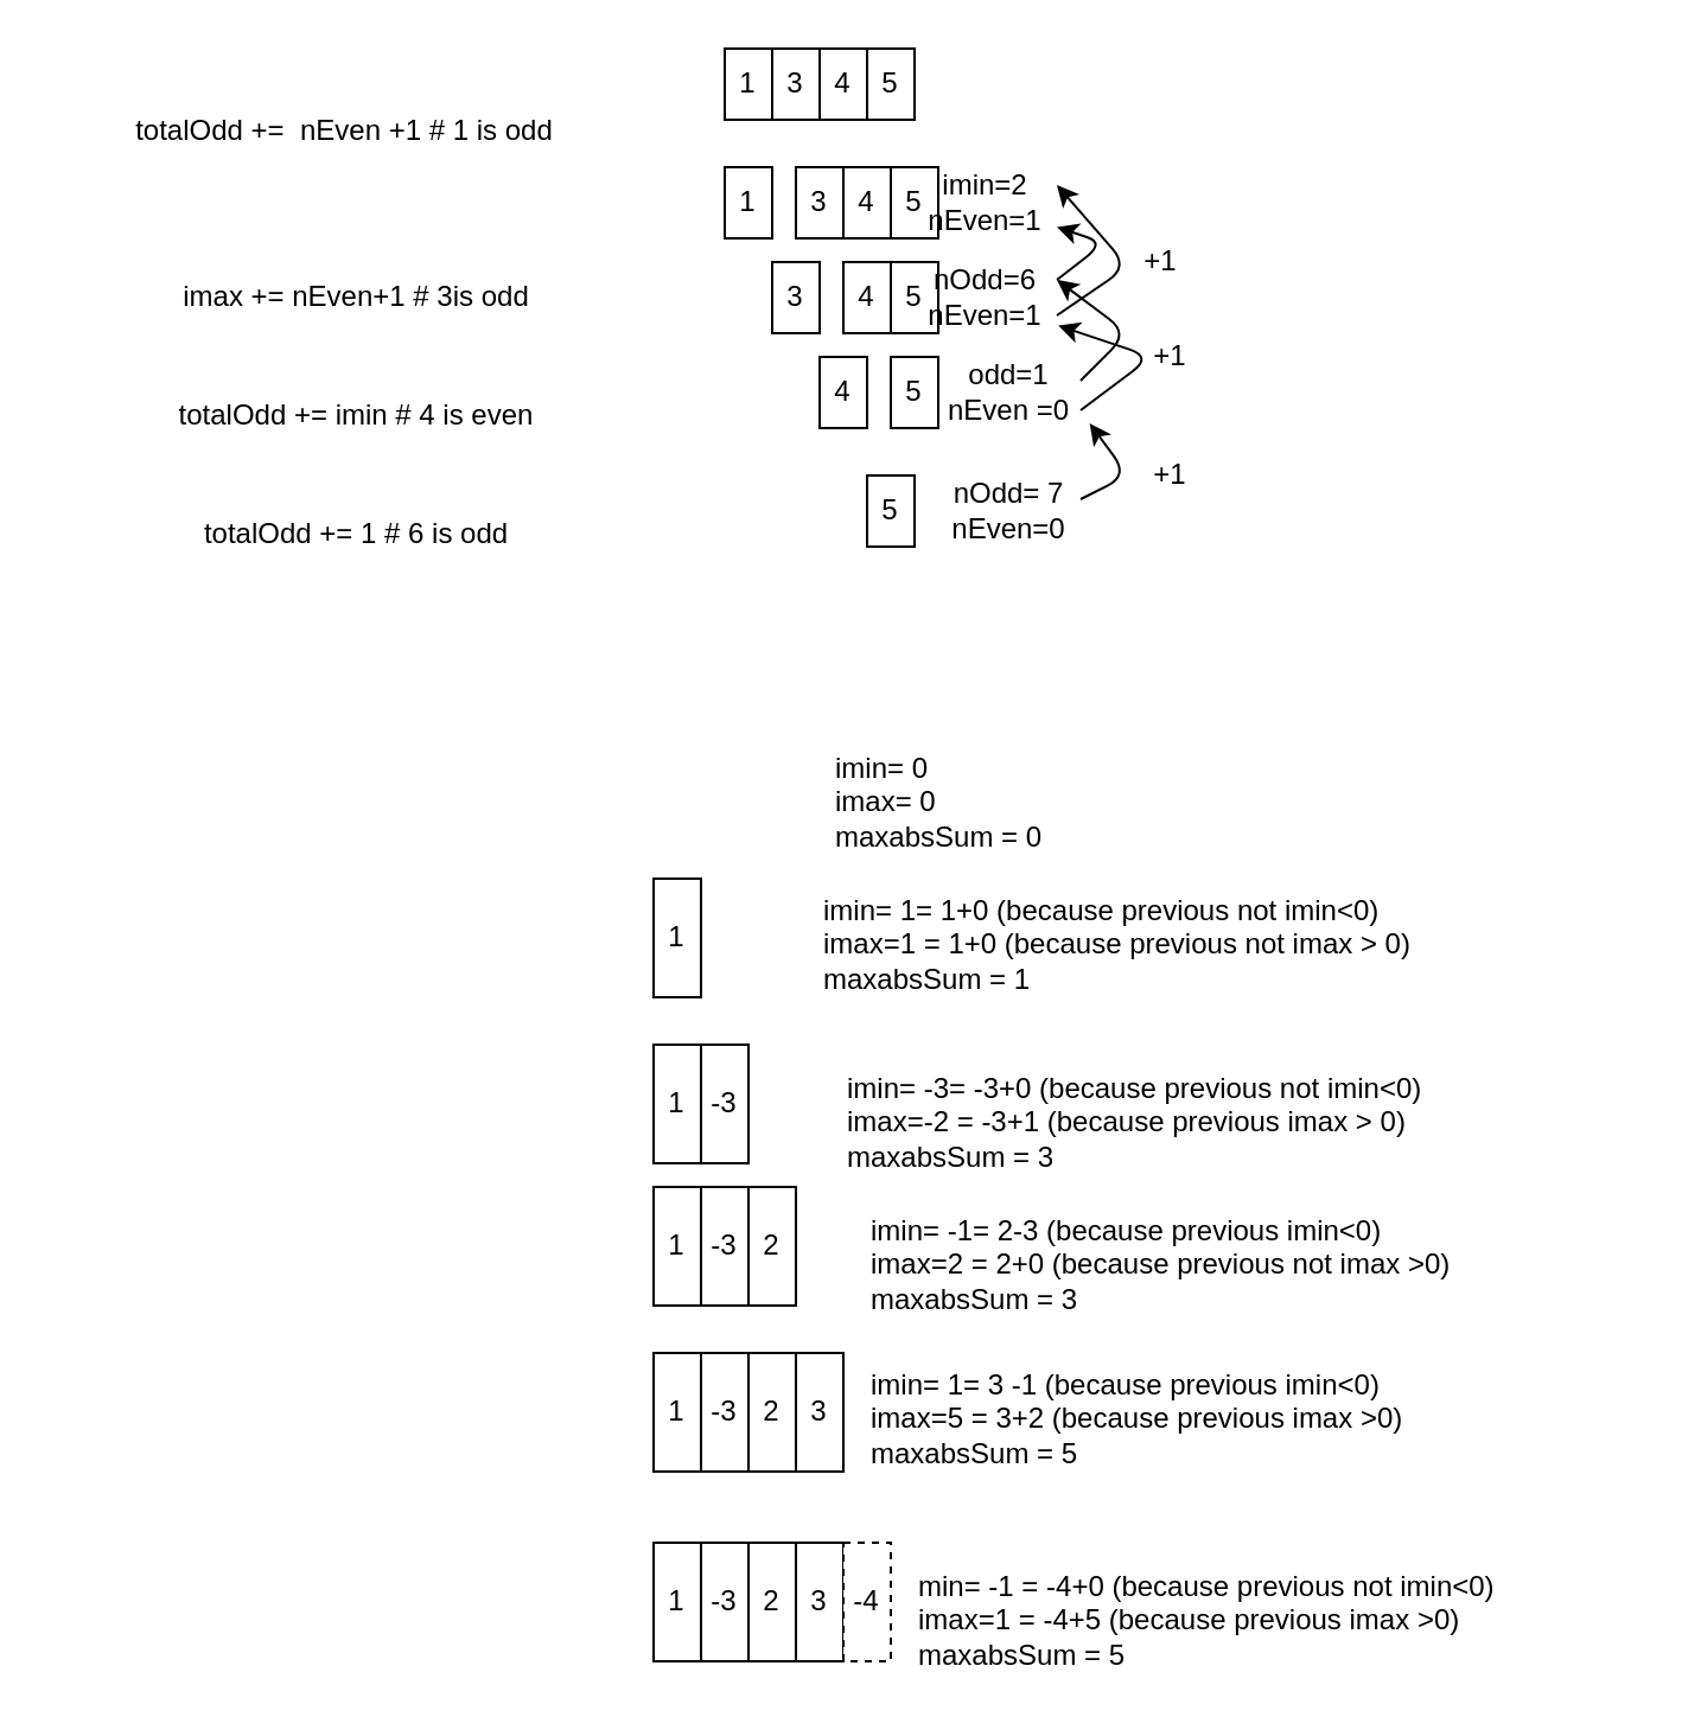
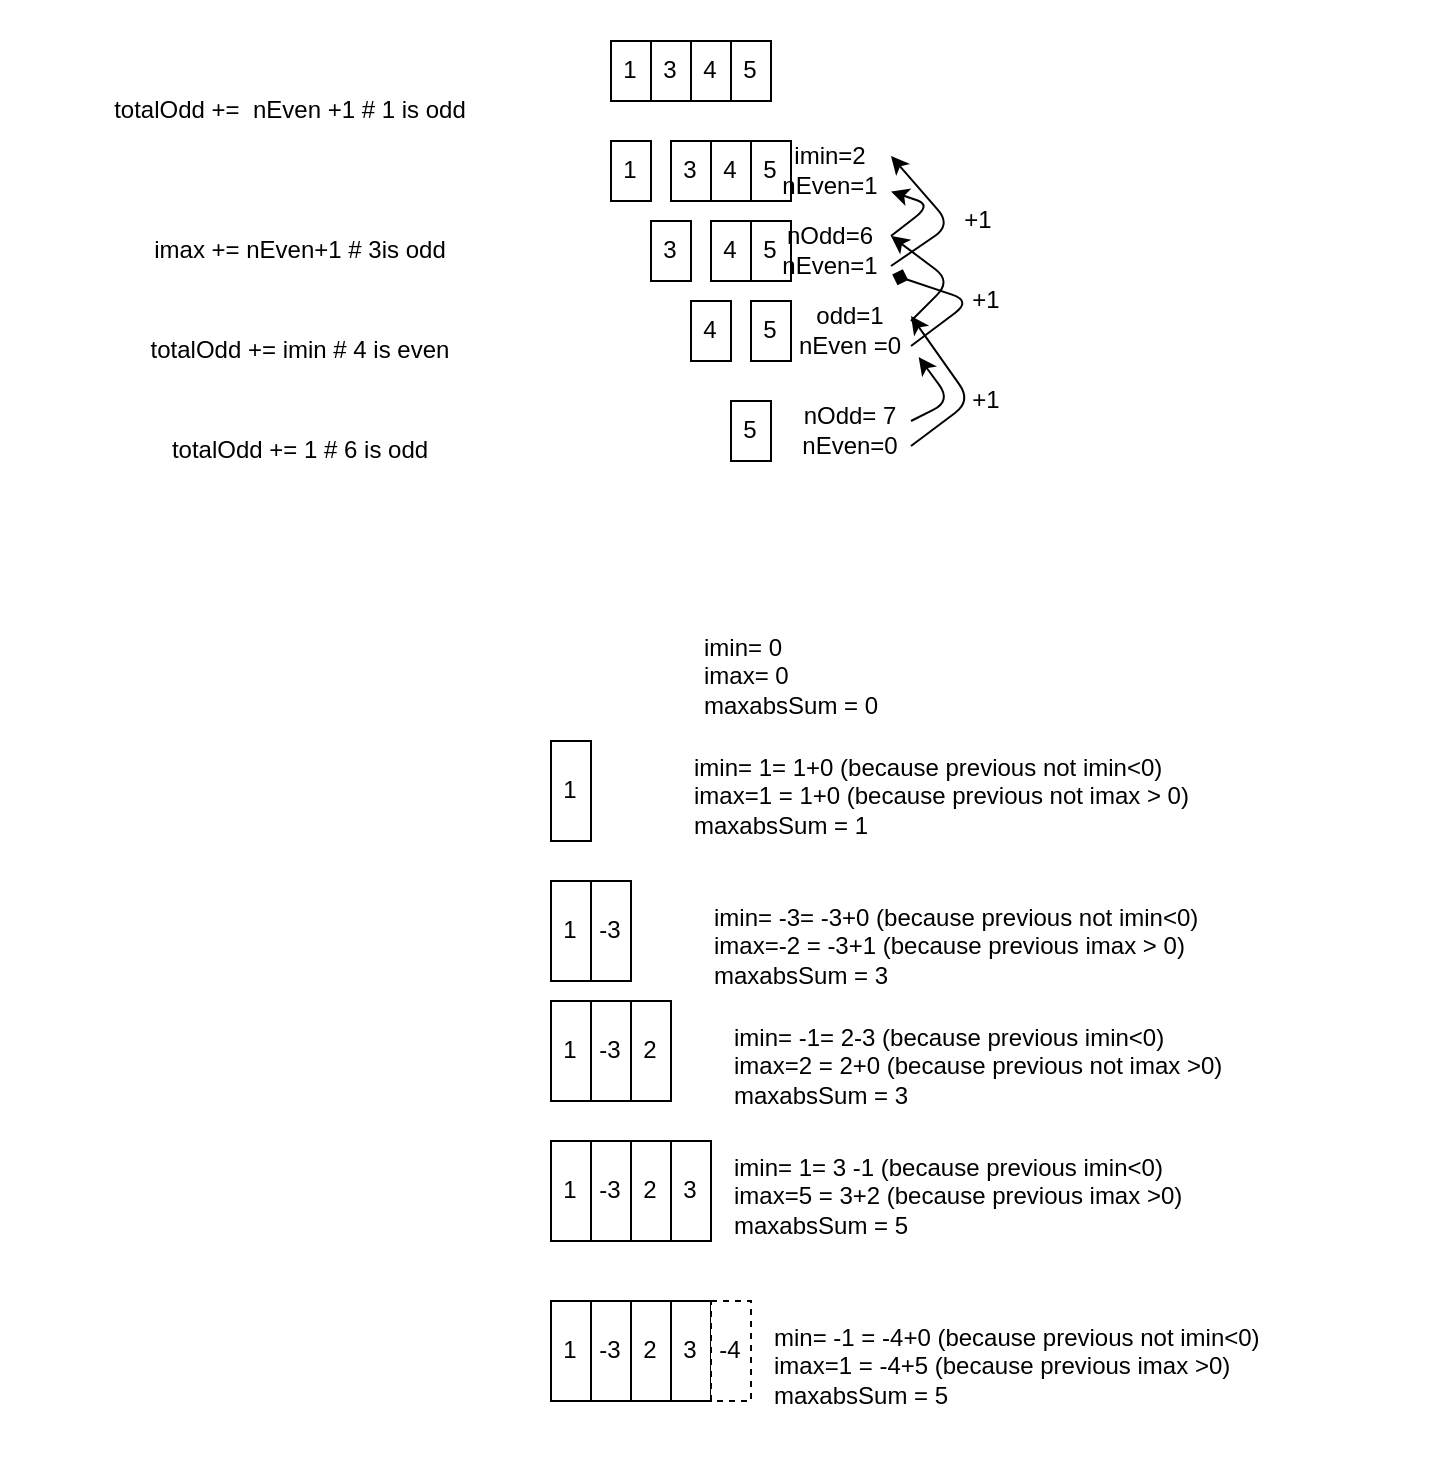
  <mxCell id="0" />
  <mxCell id="1" parent="0" />
  <mxCell id="2" value="1" style="rounded=0;whiteSpace=wrap;html=1;" vertex="1" parent="1"><mxGeometry x="305" y="20" width="20" height="30" as="geometry" /></mxCell>
  <mxCell id="3" value="3" style="rounded=0;whiteSpace=wrap;html=1;" vertex="1" parent="1"><mxGeometry x="325" y="20" width="20" height="30" as="geometry" /></mxCell>
  <mxCell id="4" value="4" style="rounded=0;whiteSpace=wrap;html=1;" vertex="1" parent="1"><mxGeometry x="345" y="20" width="20" height="30" as="geometry" /></mxCell>
  <mxCell id="5" value="5" style="rounded=0;whiteSpace=wrap;html=1;" vertex="1" parent="1"><mxGeometry x="365" y="20" width="20" height="30" as="geometry" /></mxCell>
  <mxCell id="6" value="1" style="rounded=0;whiteSpace=wrap;html=1;" vertex="1" parent="1"><mxGeometry x="305" y="70" width="20" height="30" as="geometry" /></mxCell>
  <mxCell id="7" value="3" style="rounded=0;whiteSpace=wrap;html=1;" vertex="1" parent="1"><mxGeometry x="335" y="70" width="20" height="30" as="geometry" /></mxCell>
  <mxCell id="8" value="4" style="rounded=0;whiteSpace=wrap;html=1;" vertex="1" parent="1"><mxGeometry x="355" y="70" width="20" height="30" as="geometry" /></mxCell>
  <mxCell id="9" value="5" style="rounded=0;whiteSpace=wrap;html=1;" vertex="1" parent="1"><mxGeometry x="375" y="70" width="20" height="30" as="geometry" /></mxCell>
  <mxCell id="10" value="imin=2&lt;div&gt;nEven=1&lt;/div&gt;" style="text;html=1;align=center;verticalAlign=middle;whiteSpace=wrap;rounded=0;" vertex="1" parent="1"><mxGeometry x="385" y="70" width="60" height="30" as="geometry" /></mxCell>
  <mxCell id="11" value="&lt;div&gt;&lt;span style=&quot;background-color: transparent; color: light-dark(rgb(0, 0, 0), rgb(255, 255, 255));&quot;&gt;totalOdd +=&amp;nbsp; nEven +1 # 1 is odd&lt;/span&gt;&lt;br&gt;&lt;/div&gt;" style="text;html=1;align=center;verticalAlign=middle;whiteSpace=wrap;rounded=0;" vertex="1" parent="1"><mxGeometry x="20" y="40" width="250" height="30" as="geometry" /></mxCell>
  <mxCell id="12" value="3" style="rounded=0;whiteSpace=wrap;html=1;" vertex="1" parent="1"><mxGeometry x="325" y="110" width="20" height="30" as="geometry" /></mxCell>
  <mxCell id="13" value="4" style="rounded=0;whiteSpace=wrap;html=1;" vertex="1" parent="1"><mxGeometry x="355" y="110" width="20" height="30" as="geometry" /></mxCell>
  <mxCell id="14" value="5" style="rounded=0;whiteSpace=wrap;html=1;" vertex="1" parent="1"><mxGeometry x="375" y="110" width="20" height="30" as="geometry" /></mxCell>
  <mxCell id="15" value="nOdd=6&lt;div&gt;nEven=1&lt;/div&gt;" style="text;html=1;align=center;verticalAlign=middle;whiteSpace=wrap;rounded=0;" vertex="1" parent="1"><mxGeometry x="385" y="110" width="60" height="30" as="geometry" /></mxCell>
  <mxCell id="16" value="imax += nEven+1 # 3is odd" style="text;html=1;align=center;verticalAlign=middle;whiteSpace=wrap;rounded=0;" vertex="1" parent="1"><mxGeometry x="25" y="110" width="250" height="30" as="geometry" /></mxCell>
  <mxCell id="17" value="4" style="rounded=0;whiteSpace=wrap;html=1;" vertex="1" parent="1"><mxGeometry x="345" y="150" width="20" height="30" as="geometry" /></mxCell>
  <mxCell id="18" value="5" style="rounded=0;whiteSpace=wrap;html=1;" vertex="1" parent="1"><mxGeometry x="375" y="150" width="20" height="30" as="geometry" /></mxCell>
  <mxCell id="19" value="odd=1&lt;div&gt;nEven =0&lt;/div&gt;" style="text;html=1;align=center;verticalAlign=middle;whiteSpace=wrap;rounded=0;" vertex="1" parent="1"><mxGeometry x="395" y="150" width="60" height="30" as="geometry" /></mxCell>
  <mxCell id="20" value="totalOdd += imin # 4 is even" style="text;html=1;align=center;verticalAlign=middle;whiteSpace=wrap;rounded=0;" vertex="1" parent="1"><mxGeometry x="25" y="160" width="250" height="30" as="geometry" /></mxCell>
  <mxCell id="21" value="5" style="rounded=0;whiteSpace=wrap;html=1;" vertex="1" parent="1"><mxGeometry x="365" y="200" width="20" height="30" as="geometry" /></mxCell>
  <mxCell id="22" value="nOdd= 7&lt;div&gt;nEven=0&lt;/div&gt;" style="text;html=1;align=center;verticalAlign=middle;whiteSpace=wrap;rounded=0;" vertex="1" parent="1"><mxGeometry x="395" y="200" width="60" height="30" as="geometry" /></mxCell>
  <mxCell id="23" value="totalOdd += 1 # 6 is odd" style="text;html=1;align=center;verticalAlign=middle;whiteSpace=wrap;rounded=0;" vertex="1" parent="1"><mxGeometry x="25" y="210" width="250" height="30" as="geometry" /></mxCell>
  <mxCell id="24" value="" style="endArrow=classic;html=1;rounded=1;entryX=0.897;entryY=0.933;entryDx=0;entryDy=0;entryPerimeter=0;curved=0;" edge="1" parent="1"><mxGeometry width="50" height="50" relative="1" as="geometry"><mxPoint x="455" y="210" as="sourcePoint" /><mxPoint x="458.82" y="177.99" as="targetPoint" /><Array as="points"><mxPoint x="475" y="200" /></Array></mxGeometry></mxCell>
+ <mxCell id="25" value="" style="endArrow=classic;html=1;rounded=1;entryX=1;entryY=0.25;entryDx=0;entryDy=0;curved=0;exitX=1;exitY=0.75;exitDx=0;exitDy=0;" edge="1" parent="1" source="22" target="19"><mxGeometry width="50" height="50" relative="1" as="geometry"><mxPoint x="465" y="220" as="sourcePoint" /><mxPoint x="468.82" y="187.99" as="targetPoint" /><Array as="points"><mxPoint x="485" y="200" /></Array></mxGeometry></mxCell>
  <mxCell id="26" value="+1" style="text;html=1;align=center;verticalAlign=middle;whiteSpace=wrap;rounded=0;" vertex="1" parent="1"><mxGeometry x="475" y="190" width="36" height="20" as="geometry" /></mxCell>
  <mxCell id="27" value="" style="endArrow=classic;html=1;rounded=1;entryX=1;entryY=0.25;entryDx=0;entryDy=0;curved=0;" edge="1" parent="1" target="15"><mxGeometry width="50" height="50" relative="1" as="geometry"><mxPoint x="455" y="160" as="sourcePoint" /><mxPoint x="465" y="168" as="targetPoint" /><Array as="points"><mxPoint x="475" y="140" /></Array></mxGeometry></mxCell>
- <mxCell id="28" value="" style="endArrow=classic;html=1;rounded=1;entryX=1.01;entryY=0.893;entryDx=0;entryDy=0;curved=0;exitX=1;exitY=0.75;exitDx=0;exitDy=0;entryPerimeter=0;" edge="1" parent="1" source="19" target="15"><mxGeometry width="50" height="50" relative="1" as="geometry"><mxPoint x="465" y="170" as="sourcePoint" /><mxPoint x="455" y="128" as="targetPoint" /><Array as="points"><mxPoint x="485" y="150" /></Array></mxGeometry></mxCell>
+ <mxCell id="28" value="" style="endArrow=diamond;html=1;rounded=1;entryX=1.01;entryY=0.893;entryDx=0;entryDy=0;curved=0;exitX=1;exitY=0.75;exitDx=0;exitDy=0;entryPerimeter=0;" edge="1" parent="1" source="19" target="15"><mxGeometry width="50" height="50" relative="1" as="geometry"><mxPoint x="465" y="170" as="sourcePoint" /><mxPoint x="455" y="128" as="targetPoint" /><Array as="points"><mxPoint x="485" y="150" /></Array></mxGeometry></mxCell>
  <mxCell id="29" value="+1" style="text;html=1;align=center;verticalAlign=middle;whiteSpace=wrap;rounded=0;" vertex="1" parent="1"><mxGeometry x="475" y="140" width="36" height="20" as="geometry" /></mxCell>
  <mxCell id="30" value="" style="endArrow=classic;html=1;rounded=1;curved=0;exitX=1;exitY=0.25;exitDx=0;exitDy=0;" edge="1" parent="1" source="15" target="10"><mxGeometry width="50" height="50" relative="1" as="geometry"><mxPoint x="445" y="122" as="sourcePoint" /><mxPoint x="435" y="80" as="targetPoint" /><Array as="points"><mxPoint x="465" y="102" /></Array></mxGeometry></mxCell>
  <mxCell id="31" value="" style="endArrow=classic;html=1;rounded=1;curved=0;exitX=1;exitY=0.75;exitDx=0;exitDy=0;entryX=1;entryY=0.25;entryDx=0;entryDy=0;" edge="1" parent="1" source="15" target="10"><mxGeometry width="50" height="50" relative="1" as="geometry"><mxPoint x="455" y="128" as="sourcePoint" /><mxPoint x="455" y="105" as="targetPoint" /><Array as="points"><mxPoint x="475" y="112" /></Array></mxGeometry></mxCell>
  <mxCell id="32" value="+1" style="text;html=1;align=center;verticalAlign=middle;whiteSpace=wrap;rounded=0;" vertex="1" parent="1"><mxGeometry x="471" y="100" width="36" height="20" as="geometry" /></mxCell>
  <mxCell id="33" value="1" style="rounded=0;whiteSpace=wrap;html=1;" vertex="1" parent="1"><mxGeometry x="275" y="370" width="20" height="50" as="geometry" /></mxCell>
  <mxCell id="34" value="imin= 0&#10;imax= 0&#10;maxabsSum = 0 " style="text;whiteSpace=wrap;" vertex="1" parent="1"><mxGeometry x="350" y="310" width="310" height="50" as="geometry" /></mxCell>
  <mxCell id="35" value="imin= 1= 1+0 (because previous not imin&lt;0)&#10;imax=1 = 1+0 (because previous not imax &gt; 0)&#10;maxabsSum = 1" style="text;whiteSpace=wrap;" vertex="1" parent="1"><mxGeometry x="345" y="370" width="310" height="50" as="geometry" /></mxCell>
  <mxCell id="36" value="1" style="rounded=0;whiteSpace=wrap;html=1;" vertex="1" parent="1"><mxGeometry x="275" y="440" width="20" height="50" as="geometry" /></mxCell>
  <mxCell id="37" value="-3" style="rounded=0;whiteSpace=wrap;html=1;" vertex="1" parent="1"><mxGeometry x="295" y="440" width="20" height="50" as="geometry" /></mxCell>
  <mxCell id="38" value="imin= -3= -3+0 (because previous not imin&lt;0)&#10;imax=-2 = -3+1 (because previous imax &gt; 0)&#10;maxabsSum = 3" style="text;whiteSpace=wrap;" vertex="1" parent="1"><mxGeometry x="355" y="445" width="310" height="55" as="geometry" /></mxCell>
  <mxCell id="39" value="1" style="rounded=0;whiteSpace=wrap;html=1;" vertex="1" parent="1"><mxGeometry x="275" y="500" width="20" height="50" as="geometry" /></mxCell>
  <mxCell id="40" value="-3" style="rounded=0;whiteSpace=wrap;html=1;" vertex="1" parent="1"><mxGeometry x="295" y="500" width="20" height="50" as="geometry" /></mxCell>
  <mxCell id="41" value="imin= -1= 2-3 (because previous imin&lt;0)&#10;imax=2 = 2+0 (because previous not imax &gt;0)&#10;maxabsSum = 3" style="text;whiteSpace=wrap;" vertex="1" parent="1"><mxGeometry x="365" y="505" width="310" height="55" as="geometry" /></mxCell>
  <mxCell id="42" value="2" style="rounded=0;whiteSpace=wrap;html=1;" vertex="1" parent="1"><mxGeometry x="315" y="500" width="20" height="50" as="geometry" /></mxCell>
  <mxCell id="43" value="1" style="rounded=0;whiteSpace=wrap;html=1;" vertex="1" parent="1"><mxGeometry x="275" y="570" width="20" height="50" as="geometry" /></mxCell>
  <mxCell id="44" value="-3" style="rounded=0;whiteSpace=wrap;html=1;" vertex="1" parent="1"><mxGeometry x="295" y="570" width="20" height="50" as="geometry" /></mxCell>
  <mxCell id="45" value="imin= 1= 3 -1 (because previous imin&lt;0)&#10;imax=5 = 3+2 (because previous imax &gt;0)&#10;maxabsSum = 5" style="text;whiteSpace=wrap;" vertex="1" parent="1"><mxGeometry x="365" y="570" width="310" height="65" as="geometry" /></mxCell>
  <mxCell id="46" value="2" style="rounded=0;whiteSpace=wrap;html=1;" vertex="1" parent="1"><mxGeometry x="315" y="570" width="20" height="50" as="geometry" /></mxCell>
  <mxCell id="47" value="3" style="rounded=0;whiteSpace=wrap;html=1;" vertex="1" parent="1"><mxGeometry x="335" y="570" width="20" height="50" as="geometry" /></mxCell>
  <mxCell id="48" value="1" style="rounded=0;whiteSpace=wrap;html=1;" vertex="1" parent="1"><mxGeometry x="275" y="650" width="20" height="50" as="geometry" /></mxCell>
  <mxCell id="49" value="-3" style="rounded=0;whiteSpace=wrap;html=1;" vertex="1" parent="1"><mxGeometry x="295" y="650" width="20" height="50" as="geometry" /></mxCell>
  <mxCell id="50" value="min= -1 = -4+0 (because previous not imin&lt;0)&#10;imax=1 = -4+5 (because previous imax &gt;0)&#10;maxabsSum = 5" style="text;whiteSpace=wrap;" vertex="1" parent="1"><mxGeometry x="385" y="655" width="310" height="55" as="geometry" /></mxCell>
  <mxCell id="51" value="2" style="rounded=0;whiteSpace=wrap;html=1;" vertex="1" parent="1"><mxGeometry x="315" y="650" width="20" height="50" as="geometry" /></mxCell>
  <mxCell id="52" value="3" style="rounded=0;whiteSpace=wrap;html=1;" vertex="1" parent="1"><mxGeometry x="335" y="650" width="20" height="50" as="geometry" /></mxCell>
  <mxCell id="53" value="-4" style="rounded=0;whiteSpace=wrap;html=1;dashed=1;" vertex="1" parent="1"><mxGeometry x="355" y="650" width="20" height="50" as="geometry" /></mxCell>
